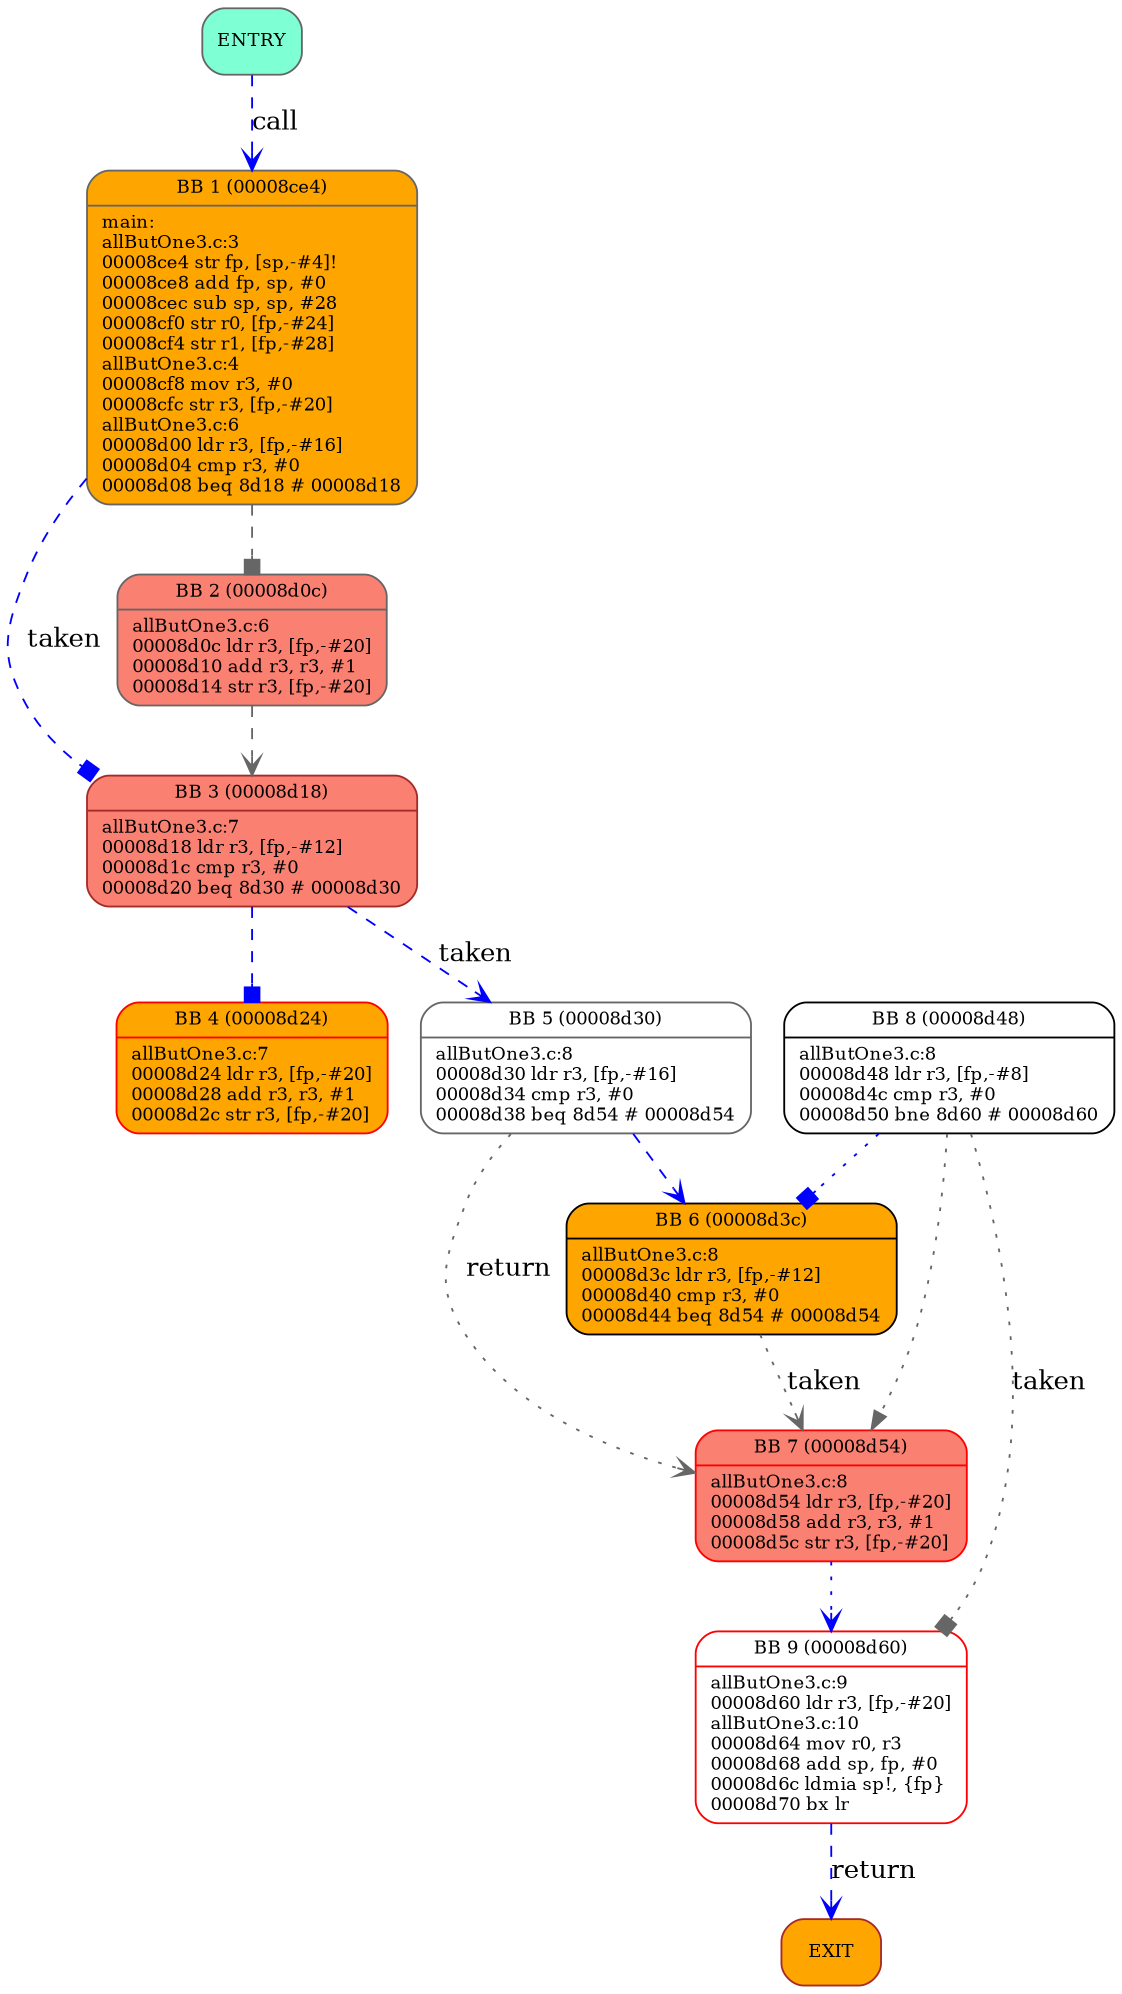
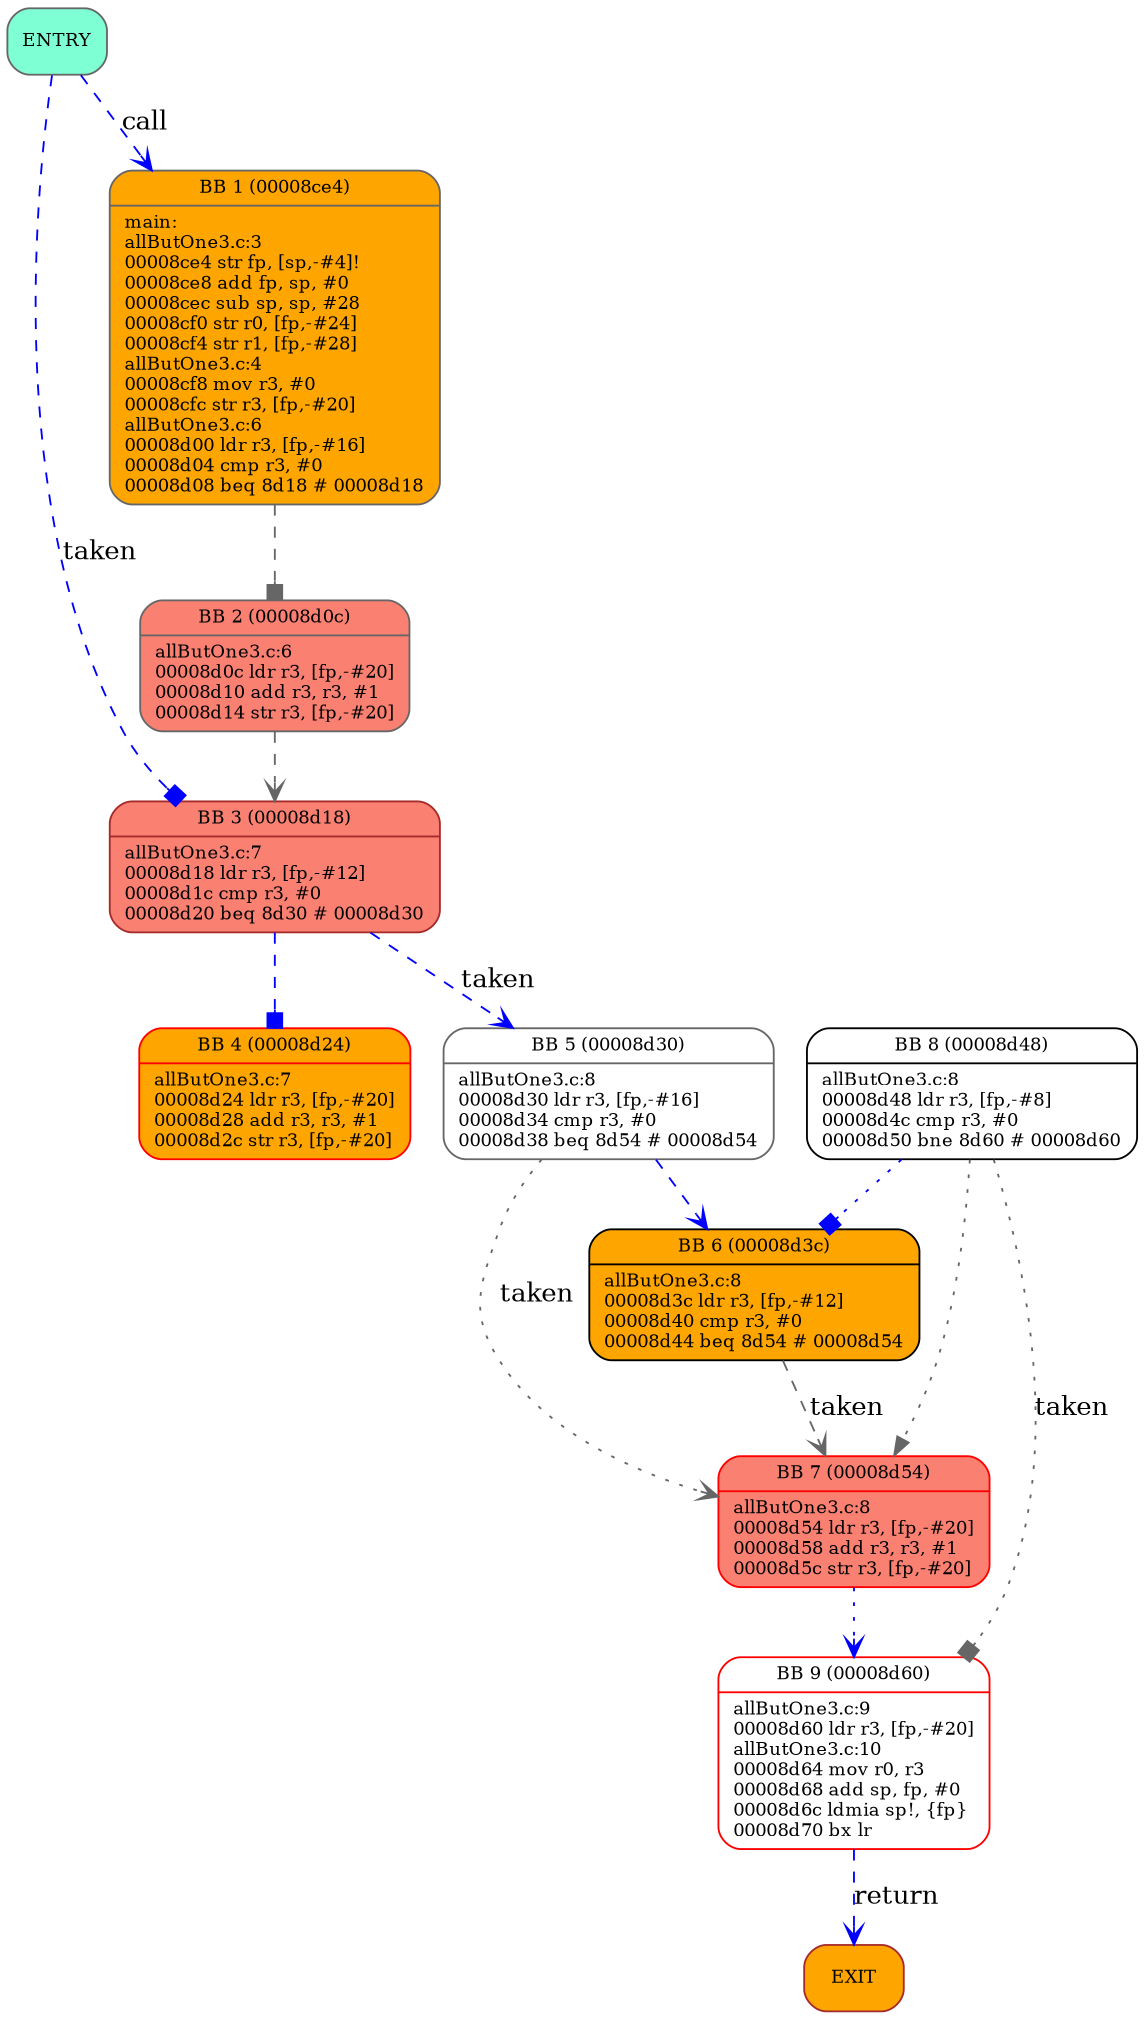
  digraph {
    node [color=gray40 fillcolor=orange fontsize=10 labeljust=l shape=Mrecord style=filled]
    edge [arrowhead=vee color=blue style=dashed weight=4]
    n1 [fillcolor=aquamarine label=ENTRY]
    n2 [label="{BB 1 (00008ce4) | main:\lallButOne3.c:3\l00008ce4    str fp, [sp,-#4]!\l00008ce8    add fp, sp, #0\l00008cec    sub sp, sp, #28\l00008cf0    str r0, [fp,-#24]\l00008cf4    str r1, [fp,-#28]\lallButOne3.c:4\l00008cf8    mov r3, #0\l00008cfc    str r3, [fp,-#20]\lallButOne3.c:6\l00008d00    ldr r3, [fp,-#16]\l00008d04    cmp r3, #0\l00008d08    beq 8d18    # 00008d18\l }"]
    n3 [fillcolor=salmon label="{BB 2 (00008d0c) | allButOne3.c:6\l00008d0c    ldr r3, [fp,-#20]\l00008d10    add r3, r3, #1\l00008d14    str r3, [fp,-#20]\l }"]
    n4 [color=brown fillcolor=salmon label="{BB 3 (00008d18) | allButOne3.c:7\l00008d18    ldr r3, [fp,-#12]\l00008d1c    cmp r3, #0\l00008d20    beq 8d30    # 00008d30\l }"]
    n5 [color=red label="{BB 4 (00008d24) | allButOne3.c:7\l00008d24    ldr r3, [fp,-#20]\l00008d28    add r3, r3, #1\l00008d2c    str r3, [fp,-#20]\l }"]
    n6 [fillcolor=white label="{BB 5 (00008d30) | allButOne3.c:8\l00008d30    ldr r3, [fp,-#16]\l00008d34    cmp r3, #0\l00008d38    beq 8d54    # 00008d54\l }"]
    n7 [color=black label="{BB 6 (00008d3c) | allButOne3.c:8\l00008d3c    ldr r3, [fp,-#12]\l00008d40    cmp r3, #0\l00008d44    beq 8d54    # 00008d54\l }"]
    n8 [color=red fillcolor=salmon label="{BB 7 (00008d54) | allButOne3.c:8\l00008d54    ldr r3, [fp,-#20]\l00008d58    add r3, r3, #1\l00008d5c    str r3, [fp,-#20]\l }"]
    n9 [color=red fillcolor=white label="{BB 9 (00008d60) | allButOne3.c:9\l00008d60    ldr r3, [fp,-#20]\lallButOne3.c:10\l00008d64    mov r0, r3\l00008d68    add sp, fp, #0\l00008d6c    ldmia sp!, \{fp\}\l00008d70    bx lr\l }"]
    n10 [color=black fillcolor=white label="{BB 8 (00008d48) | allButOne3.c:8\l00008d48    ldr r3, [fp,-#8]\l00008d4c    cmp r3, #0\l00008d50    bne 8d60    # 00008d60\l }"]
    n11 [color=brown label=EXIT]
    n1 -> n2 [label=call weight=2]
    n2 -> n3 [arrowhead=box color=gray40]
-   n2 -> n4 [arrowhead=box label=taken weight=3]
+   n1 -> n4 [arrowhead=box label=taken weight=3]
    n3 -> n4 [color=gray40]
    n4 -> n5 [arrowhead=box]
    n4 -> n6 [label=taken weight=3]
    n6 -> n7
-   n6 -> n8 [color=gray40 label=return style=dotted weight=3]
-   n7 -> n8 [color=gray40 label=taken style=dotted weight=3]
+   n6 -> n8 [color=gray40 label=taken style=dotted weight=3]
+   n7 -> n8 [color=gray40 label=taken weight=3]
    n8 -> n9 [style=dotted]
    n9 -> n11 [label=return weight=2]
    n10 -> n7 [arrowhead=box style=dotted]
    n10 -> n8 [arrowhead=normal color=gray40 style=dotted]
    n10 -> n9 [arrowhead=box color=gray40 label=taken style=dotted weight=3]
  }
